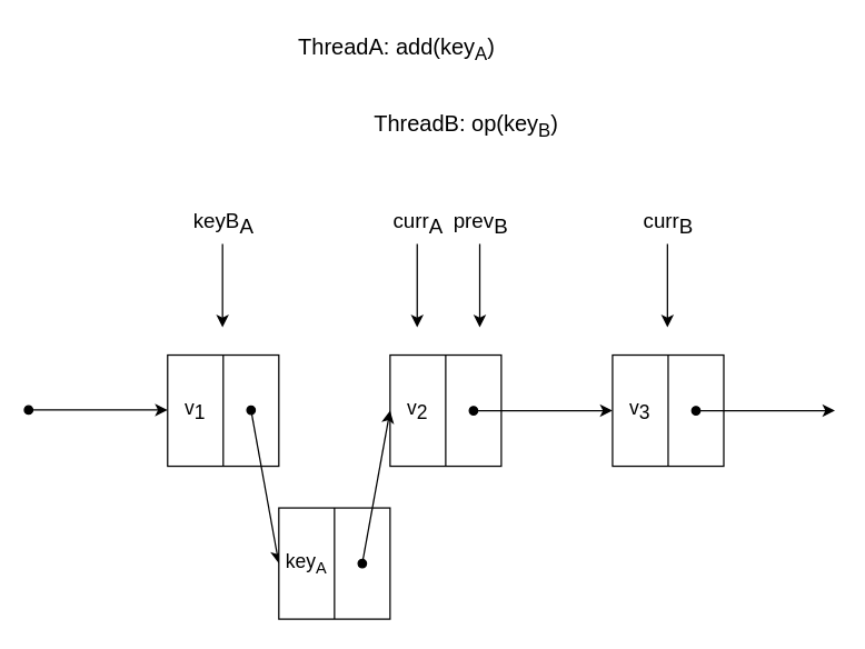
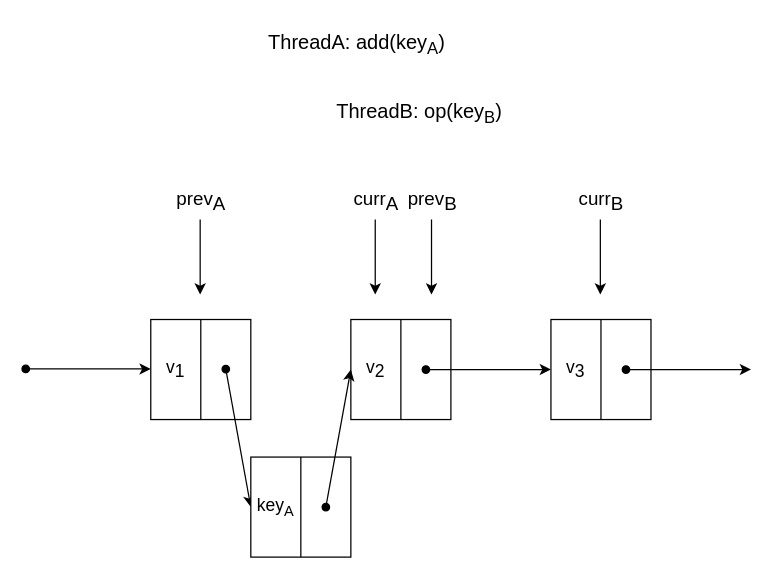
  <mxCell id="0" />
  <mxCell id="1" parent="0" />
  <mxCell id="2" value="" style="whiteSpace=wrap;html=1;aspect=fixed;" vertex="1" parent="1"><mxGeometry x="120" y="255" width="80" height="80" as="geometry" /></mxCell>
  <mxCell id="3" value="" style="endArrow=none;html=1;rounded=0;entryX=0.5;entryY=0;entryDx=0;entryDy=0;exitX=0.5;exitY=1;exitDx=0;exitDy=0;" edge="1" parent="1" source="2" target="2"><mxGeometry width="50" height="50" relative="1" as="geometry"><mxPoint x="360" y="425" as="sourcePoint" /><mxPoint x="410" y="375" as="targetPoint" /></mxGeometry></mxCell>
  <mxCell id="4" value="" style="endArrow=classic;html=1;rounded=0;strokeColor=default;strokeWidth=1;startArrow=oval;startFill=1;entryX=0;entryY=0.5;entryDx=0;entryDy=0;" edge="1" parent="1" target="25"><mxGeometry width="50" height="50" relative="1" as="geometry"><mxPoint x="180" y="294.66" as="sourcePoint" /><mxPoint x="280" y="294.66" as="targetPoint" /></mxGeometry></mxCell>
  <mxCell id="5" value="" style="whiteSpace=wrap;html=1;aspect=fixed;" vertex="1" parent="1"><mxGeometry x="280" y="255" width="80" height="80" as="geometry" /></mxCell>
  <mxCell id="6" value="" style="endArrow=none;html=1;rounded=0;entryX=0.5;entryY=0;entryDx=0;entryDy=0;exitX=0.5;exitY=1;exitDx=0;exitDy=0;" edge="1" parent="1" source="5" target="5"><mxGeometry width="50" height="50" relative="1" as="geometry"><mxPoint x="520" y="425" as="sourcePoint" /><mxPoint x="570" y="375" as="targetPoint" /></mxGeometry></mxCell>
  <mxCell id="7" value="" style="endArrow=classic;html=1;rounded=0;strokeColor=default;strokeWidth=1;startArrow=oval;startFill=1;" edge="1" parent="1"><mxGeometry width="50" height="50" relative="1" as="geometry"><mxPoint x="340" y="295" as="sourcePoint" /><mxPoint x="440" y="295" as="targetPoint" /></mxGeometry></mxCell>
  <mxCell id="8" value="" style="whiteSpace=wrap;html=1;aspect=fixed;" vertex="1" parent="1"><mxGeometry x="440" y="255" width="80" height="80" as="geometry" /></mxCell>
  <mxCell id="9" value="" style="endArrow=none;html=1;rounded=0;entryX=0.5;entryY=0;entryDx=0;entryDy=0;exitX=0.5;exitY=1;exitDx=0;exitDy=0;" edge="1" parent="1" source="8" target="8"><mxGeometry width="50" height="50" relative="1" as="geometry"><mxPoint x="380" y="445" as="sourcePoint" /><mxPoint x="430" y="395" as="targetPoint" /></mxGeometry></mxCell>
  <mxCell id="10" value="" style="endArrow=classic;html=1;rounded=0;strokeColor=default;strokeWidth=1;startArrow=oval;startFill=1;" edge="1" parent="1"><mxGeometry width="50" height="50" relative="1" as="geometry"><mxPoint x="500" y="295" as="sourcePoint" /><mxPoint x="600" y="295" as="targetPoint" /></mxGeometry></mxCell>
  <mxCell id="11" value="" style="endArrow=classic;html=1;rounded=0;strokeColor=default;strokeWidth=1;startArrow=oval;startFill=1;" edge="1" parent="1"><mxGeometry width="50" height="50" relative="1" as="geometry"><mxPoint x="20" y="294.5" as="sourcePoint" /><mxPoint x="120" y="294.5" as="targetPoint" /></mxGeometry></mxCell>
  <mxCell id="12" value="" style="endArrow=classic;html=1;rounded=0;" edge="1" parent="1"><mxGeometry width="50" height="50" relative="1" as="geometry"><mxPoint x="159.5" y="175" as="sourcePoint" /><mxPoint x="159.5" y="235" as="targetPoint" /></mxGeometry></mxCell>
- <mxCell id="13" value="&lt;div style=&quot;font-size: 15px;&quot;&gt;keyB&lt;sub style=&quot;font-size: 15px;&quot;&gt;A&lt;/sub&gt;&lt;/div&gt;" style="text;html=1;align=center;verticalAlign=middle;resizable=0;points=[];autosize=1;strokeColor=none;fillColor=none;fontSize=15;" vertex="1" parent="1"><mxGeometry x="130" y="145" width="60" height="30" as="geometry" /></mxCell>
+ <mxCell id="13" value="&lt;div style=&quot;font-size: 15px;&quot;&gt;prev&lt;sub style=&quot;font-size: 15px;&quot;&gt;A&lt;/sub&gt;&lt;/div&gt;" style="text;html=1;align=center;verticalAlign=middle;resizable=0;points=[];autosize=1;strokeColor=none;fillColor=none;fontSize=15;" vertex="1" parent="1"><mxGeometry x="130" y="145" width="60" height="30" as="geometry" /></mxCell>
  <mxCell id="14" value="" style="endArrow=classic;html=1;rounded=0;" edge="1" parent="1"><mxGeometry width="50" height="50" relative="1" as="geometry"><mxPoint x="299.5" y="175" as="sourcePoint" /><mxPoint x="299.5" y="235" as="targetPoint" /></mxGeometry></mxCell>
  <mxCell id="15" value="&lt;div style=&quot;font-size: 15px;&quot;&gt;&lt;span style=&quot;font-size: 15px;&quot;&gt;curr&lt;/span&gt;&lt;span style=&quot;font-size: 15px;&quot;&gt;&lt;sub style=&quot;font-size: 15px;&quot;&gt;A&lt;/sub&gt;&lt;/span&gt;&lt;/div&gt;" style="text;html=1;align=center;verticalAlign=middle;resizable=0;points=[];autosize=1;strokeColor=none;fillColor=none;fontSize=15;" vertex="1" parent="1"><mxGeometry x="270" y="145" width="60" height="30" as="geometry" /></mxCell>
  <mxCell id="16" value="" style="endArrow=classic;html=1;rounded=0;" edge="1" parent="1"><mxGeometry width="50" height="50" relative="1" as="geometry"><mxPoint x="344.5" y="175" as="sourcePoint" /><mxPoint x="344.5" y="235" as="targetPoint" /></mxGeometry></mxCell>
  <mxCell id="17" value="&lt;div style=&quot;font-size: 15px;&quot;&gt;prev&lt;sub style=&quot;font-size: 15px;&quot;&gt;B&lt;/sub&gt;&lt;/div&gt;" style="text;html=1;align=center;verticalAlign=middle;resizable=0;points=[];autosize=1;strokeColor=none;fillColor=none;fontSize=15;" vertex="1" parent="1"><mxGeometry x="315" y="145" width="60" height="30" as="geometry" /></mxCell>
  <mxCell id="18" value="" style="endArrow=classic;html=1;rounded=0;" edge="1" parent="1"><mxGeometry width="50" height="50" relative="1" as="geometry"><mxPoint x="479.5" y="175" as="sourcePoint" /><mxPoint x="479.5" y="235" as="targetPoint" /></mxGeometry></mxCell>
  <mxCell id="19" value="&lt;div style=&quot;font-size: 15px;&quot;&gt;&lt;span style=&quot;font-size: 15px;&quot;&gt;curr&lt;/span&gt;&lt;span style=&quot;font-size: 15px;&quot;&gt;&lt;sub style=&quot;font-size: 15px;&quot;&gt;B&lt;/sub&gt;&lt;/span&gt;&lt;/div&gt;" style="text;html=1;align=center;verticalAlign=middle;resizable=0;points=[];autosize=1;strokeColor=none;fillColor=none;fontSize=15;" vertex="1" parent="1"><mxGeometry x="450" y="145" width="60" height="30" as="geometry" /></mxCell>
  <mxCell id="20" value="ThreadA: add(key&lt;sub&gt;A&lt;/sub&gt;)" style="text;html=1;align=center;verticalAlign=middle;whiteSpace=wrap;rounded=0;fontSize=16;" vertex="1" parent="1"><mxGeometry x="205" y="20" width="160" height="30" as="geometry" /></mxCell>
  <mxCell id="21" value="ThreadB: op(key&lt;sub&gt;B&lt;/sub&gt;) " style="text;html=1;align=center;verticalAlign=middle;whiteSpace=wrap;rounded=0;fontSize=16;" vertex="1" parent="1"><mxGeometry x="255" y="75" width="160" height="30" as="geometry" /></mxCell>
  <mxCell id="22" value="v&lt;sub style=&quot;font-size: 14px;&quot;&gt;1&lt;/sub&gt;" style="text;html=1;align=center;verticalAlign=middle;whiteSpace=wrap;rounded=0;fontSize=14;" vertex="1" parent="1"><mxGeometry x="110" y="280" width="60" height="30" as="geometry" /></mxCell>
  <mxCell id="23" value="v&lt;sub style=&quot;font-size: 14px;&quot;&gt;2&lt;/sub&gt;" style="text;html=1;align=center;verticalAlign=middle;whiteSpace=wrap;rounded=0;fontSize=14;" vertex="1" parent="1"><mxGeometry x="270" y="280" width="60" height="30" as="geometry" /></mxCell>
  <mxCell id="24" value="v&lt;sub style=&quot;font-size: 14px;&quot;&gt;3&lt;/sub&gt;" style="text;html=1;align=center;verticalAlign=middle;whiteSpace=wrap;rounded=0;fontSize=14;" vertex="1" parent="1"><mxGeometry x="430" y="280" width="60" height="30" as="geometry" /></mxCell>
  <mxCell id="25" value="" style="whiteSpace=wrap;html=1;aspect=fixed;" vertex="1" parent="1"><mxGeometry x="200" y="365" width="80" height="80" as="geometry" /></mxCell>
  <mxCell id="26" value="key&lt;sub&gt;A&lt;/sub&gt;" style="text;html=1;align=center;verticalAlign=middle;whiteSpace=wrap;rounded=0;fontSize=14;" vertex="1" parent="1"><mxGeometry x="190" y="390" width="60" height="30" as="geometry" /></mxCell>
  <mxCell id="27" value="" style="endArrow=classic;html=1;rounded=0;strokeColor=default;strokeWidth=1;startArrow=oval;startFill=1;entryX=0;entryY=0.5;entryDx=0;entryDy=0;" edge="1" parent="1" target="5"><mxGeometry width="50" height="50" relative="1" as="geometry"><mxPoint x="260" y="405" as="sourcePoint" /><mxPoint x="360" y="424.66" as="targetPoint" /></mxGeometry></mxCell>
  <mxCell id="28" value="" style="endArrow=none;html=1;rounded=0;entryX=0.5;entryY=0;entryDx=0;entryDy=0;exitX=0.5;exitY=1;exitDx=0;exitDy=0;" edge="1" parent="1"><mxGeometry width="50" height="50" relative="1" as="geometry"><mxPoint x="240" y="445" as="sourcePoint" /><mxPoint x="240" y="365" as="targetPoint" /></mxGeometry></mxCell>
